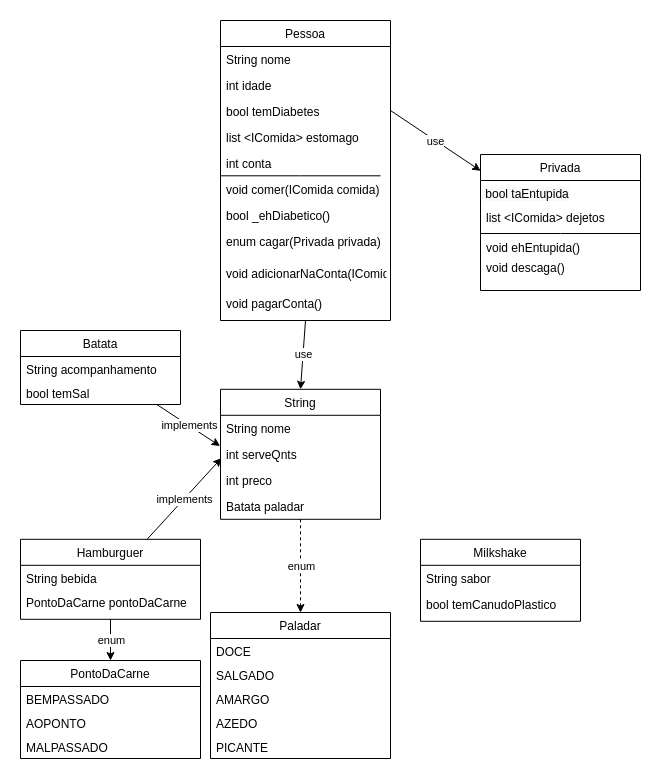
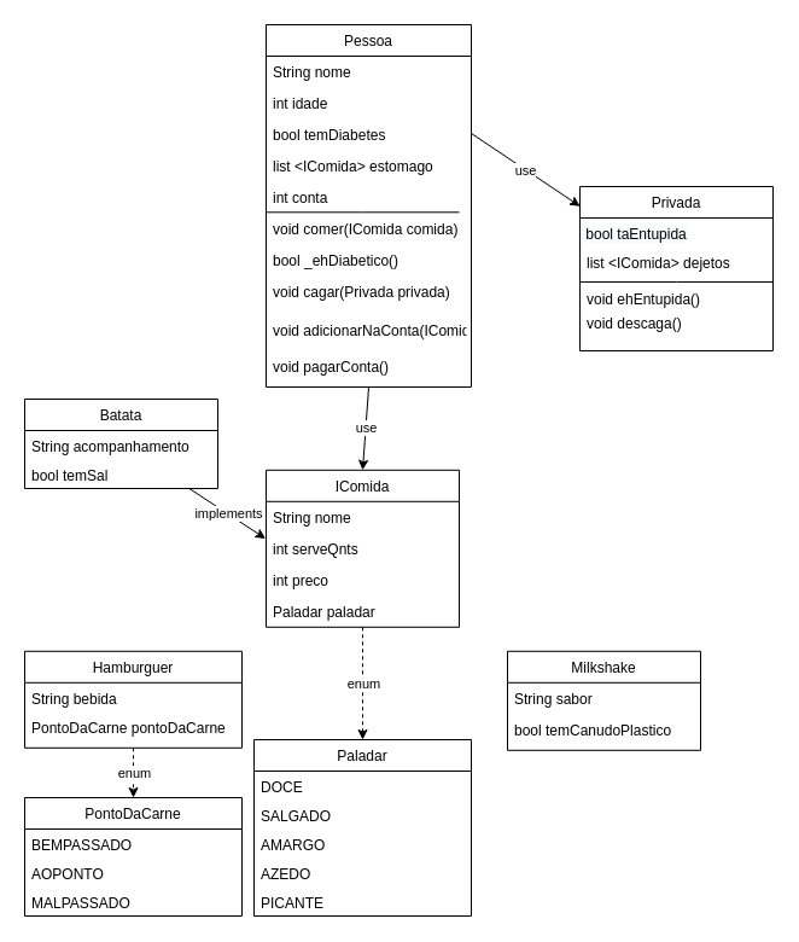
  <mxCell id="0" />
  <mxCell id="1" parent="0" />
- <mxCell id="2" value="String" style="swimlane;fontStyle=0;align=center;verticalAlign=top;childLayout=stackLayout;horizontal=1;startSize=26;horizontalStack=0;resizeParent=1;resizeLast=0;collapsible=1;marginBottom=0;rounded=0;shadow=0;strokeWidth=1;" parent="1" vertex="1"><mxGeometry x="220" y="388.8" width="160" height="130" as="geometry"><mxRectangle x="310" y="770" width="160" height="26" as="alternateBounds" /></mxGeometry></mxCell>
+ <mxCell id="2" value="IComida" style="swimlane;fontStyle=0;align=center;verticalAlign=top;childLayout=stackLayout;horizontal=1;startSize=26;horizontalStack=0;resizeParent=1;resizeLast=0;collapsible=1;marginBottom=0;rounded=0;shadow=0;strokeWidth=1;" parent="1" vertex="1"><mxGeometry x="220" y="388.8" width="160" height="130" as="geometry"><mxRectangle x="310" y="770" width="160" height="26" as="alternateBounds" /></mxGeometry></mxCell>
  <mxCell id="3" value="String nome" style="text;align=left;verticalAlign=top;spacingLeft=4;spacingRight=4;overflow=hidden;rotatable=0;points=[[0,0.5],[1,0.5]];portConstraint=eastwest;rounded=0;shadow=0;html=0;" parent="2" vertex="1"><mxGeometry y="26" width="160" height="26" as="geometry" /></mxCell>
  <mxCell id="4" value="int serveQnts" style="text;align=left;verticalAlign=top;spacingLeft=4;spacingRight=4;overflow=hidden;rotatable=0;points=[[0,0.5],[1,0.5]];portConstraint=eastwest;rounded=0;shadow=0;html=0;" parent="2" vertex="1"><mxGeometry y="52" width="160" height="26" as="geometry" /></mxCell>
  <mxCell id="5" value="int preco" style="text;align=left;verticalAlign=top;spacingLeft=4;spacingRight=4;overflow=hidden;rotatable=0;points=[[0,0.5],[1,0.5]];portConstraint=eastwest;" parent="2" vertex="1"><mxGeometry y="78" width="160" height="26" as="geometry" /></mxCell>
- <mxCell id="6" value="Batata paladar" style="text;align=left;verticalAlign=top;spacingLeft=4;spacingRight=4;overflow=hidden;rotatable=0;points=[[0,0.5],[1,0.5]];portConstraint=eastwest;" parent="2" vertex="1"><mxGeometry y="104" width="160" height="16" as="geometry" /></mxCell>
+ <mxCell id="6" value="Paladar paladar" style="text;align=left;verticalAlign=top;spacingLeft=4;spacingRight=4;overflow=hidden;rotatable=0;points=[[0,0.5],[1,0.5]];portConstraint=eastwest;" parent="2" vertex="1"><mxGeometry y="104" width="160" height="16" as="geometry" /></mxCell>
  <mxCell id="7" value="Hamburguer" style="swimlane;fontStyle=0;align=center;verticalAlign=top;childLayout=stackLayout;horizontal=1;startSize=26;horizontalStack=0;resizeParent=1;resizeLast=0;collapsible=1;marginBottom=0;rounded=0;shadow=0;strokeWidth=1;" parent="1" vertex="1"><mxGeometry x="20" y="538.8" width="180" height="80" as="geometry"><mxRectangle x="130" y="380" width="160" height="26" as="alternateBounds" /></mxGeometry></mxCell>
  <mxCell id="8" value="String bebida" style="text;align=left;verticalAlign=top;spacingLeft=4;spacingRight=4;overflow=hidden;rotatable=0;points=[[0,0.5],[1,0.5]];portConstraint=eastwest;" parent="7" vertex="1"><mxGeometry y="26" width="180" height="24" as="geometry" /></mxCell>
  <mxCell id="9" value="PontoDaCarne pontoDaCarne" style="text;align=left;verticalAlign=top;spacingLeft=4;spacingRight=4;overflow=hidden;rotatable=0;points=[[0,0.5],[1,0.5]];portConstraint=eastwest;" parent="7" vertex="1"><mxGeometry y="50" width="180" height="24" as="geometry" /></mxCell>
  <mxCell id="10" value="Milkshake" style="swimlane;fontStyle=0;align=center;verticalAlign=top;childLayout=stackLayout;horizontal=1;startSize=26;horizontalStack=0;resizeParent=1;resizeLast=0;collapsible=1;marginBottom=0;rounded=0;shadow=0;strokeWidth=1;" parent="1" vertex="1"><mxGeometry x="420" y="538.8" width="160" height="82" as="geometry"><mxRectangle x="130" y="380" width="160" height="26" as="alternateBounds" /></mxGeometry></mxCell>
  <mxCell id="11" value="String sabor" style="text;align=left;verticalAlign=top;spacingLeft=4;spacingRight=4;overflow=hidden;rotatable=0;points=[[0,0.5],[1,0.5]];portConstraint=eastwest;" parent="10" vertex="1"><mxGeometry y="26" width="160" height="26" as="geometry" /></mxCell>
  <mxCell id="12" value="bool temCanudoPlastico" style="text;align=left;verticalAlign=top;spacingLeft=4;spacingRight=4;overflow=hidden;rotatable=0;points=[[0,0.5],[1,0.5]];portConstraint=eastwest;" parent="10" vertex="1"><mxGeometry y="52" width="160" height="26" as="geometry" /></mxCell>
- <mxCell id="13" value="" style="endArrow=classic;html=1;rounded=0;entryX=0.006;entryY=0.646;entryDx=0;entryDy=0;entryPerimeter=0;" parent="1" source="7" target="4" edge="1"><mxGeometry relative="1" as="geometry"><mxPoint x="110" y="463.51" as="sourcePoint" /><mxPoint x="210" y="463.51" as="targetPoint" /></mxGeometry></mxCell>
- <mxCell id="14" value="implements" style="edgeLabel;resizable=0;html=1;align=center;verticalAlign=middle;" parent="13" connectable="0" vertex="1"><mxGeometry relative="1" as="geometry" /></mxCell>
  <mxCell id="15" value="Batata" style="swimlane;fontStyle=0;align=center;verticalAlign=top;childLayout=stackLayout;horizontal=1;startSize=26;horizontalStack=0;resizeParent=1;resizeLast=0;collapsible=1;marginBottom=0;rounded=0;shadow=0;strokeWidth=1;" parent="1" vertex="1"><mxGeometry x="20" y="330" width="160" height="74" as="geometry"><mxRectangle x="130" y="380" width="160" height="26" as="alternateBounds" /></mxGeometry></mxCell>
  <mxCell id="16" value="String acompanhamento" style="text;align=left;verticalAlign=top;spacingLeft=4;spacingRight=4;overflow=hidden;rotatable=0;points=[[0,0.5],[1,0.5]];portConstraint=eastwest;" parent="15" vertex="1"><mxGeometry y="26" width="160" height="24" as="geometry" /></mxCell>
  <mxCell id="17" value="bool temSal" style="text;align=left;verticalAlign=top;spacingLeft=4;spacingRight=4;overflow=hidden;rotatable=0;points=[[0,0.5],[1,0.5]];portConstraint=eastwest;" parent="15" vertex="1"><mxGeometry y="50" width="160" height="24" as="geometry" /></mxCell>
  <mxCell id="18" value="" style="endArrow=classic;html=1;rounded=0;entryX=-0.003;entryY=0.181;entryDx=0;entryDy=0;entryPerimeter=0;" parent="1" source="15" target="4" edge="1"><mxGeometry relative="1" as="geometry"><mxPoint x="60" y="304.71" as="sourcePoint" /><mxPoint x="160.96" y="298.796" as="targetPoint" /></mxGeometry></mxCell>
  <mxCell id="19" value="implements" style="edgeLabel;resizable=0;html=1;align=center;verticalAlign=middle;" parent="18" connectable="0" vertex="1"><mxGeometry relative="1" as="geometry" /></mxCell>
  <mxCell id="20" value="Pessoa" style="swimlane;fontStyle=0;align=center;verticalAlign=top;childLayout=stackLayout;horizontal=1;startSize=26;horizontalStack=0;resizeParent=1;resizeLast=0;collapsible=1;marginBottom=0;rounded=0;shadow=0;strokeWidth=1;" parent="1" vertex="1"><mxGeometry x="220" y="20" width="170" height="300" as="geometry"><mxRectangle x="310" y="770" width="160" height="26" as="alternateBounds" /></mxGeometry></mxCell>
  <mxCell id="21" value="String nome " style="text;align=left;verticalAlign=top;spacingLeft=4;spacingRight=4;overflow=hidden;rotatable=0;points=[[0,0.5],[1,0.5]];portConstraint=eastwest;rounded=0;shadow=0;html=0;" parent="20" vertex="1"><mxGeometry y="26" width="170" height="26" as="geometry" /></mxCell>
  <mxCell id="22" value="int idade" style="text;align=left;verticalAlign=top;spacingLeft=4;spacingRight=4;overflow=hidden;rotatable=0;points=[[0,0.5],[1,0.5]];portConstraint=eastwest;rounded=0;shadow=0;html=0;" parent="20" vertex="1"><mxGeometry y="52" width="170" height="26" as="geometry" /></mxCell>
  <mxCell id="23" value="bool temDiabetes" style="text;align=left;verticalAlign=top;spacingLeft=4;spacingRight=4;overflow=hidden;rotatable=0;points=[[0,0.5],[1,0.5]];portConstraint=eastwest;" parent="20" vertex="1"><mxGeometry y="78" width="170" height="26" as="geometry" /></mxCell>
  <mxCell id="24" value="list &lt;IComida&gt; estomago" style="text;align=left;verticalAlign=top;spacingLeft=4;spacingRight=4;overflow=hidden;rotatable=0;points=[[0,0.5],[1,0.5]];portConstraint=eastwest;" vertex="1" parent="20"><mxGeometry y="104" width="170" height="26" as="geometry" /></mxCell>
  <mxCell id="25" value="int conta" style="text;align=left;verticalAlign=top;spacingLeft=4;spacingRight=4;overflow=hidden;rotatable=0;points=[[0,0.5],[1,0.5]];portConstraint=eastwest;" parent="20" vertex="1"><mxGeometry y="130" width="170" height="26" as="geometry" /></mxCell>
  <mxCell id="26" value="" style="endArrow=none;html=1;rounded=0;" parent="20" edge="1"><mxGeometry width="50" height="50" relative="1" as="geometry"><mxPoint y="155.31" as="sourcePoint" /><mxPoint x="160" y="155.31" as="targetPoint" /><Array as="points"><mxPoint x="80" y="155.31" /></Array></mxGeometry></mxCell>
  <mxCell id="27" value="void comer(IComida comida)" style="text;align=left;verticalAlign=top;spacingLeft=4;spacingRight=4;overflow=hidden;rotatable=0;points=[[0,0.5],[1,0.5]];portConstraint=eastwest;" parent="20" vertex="1"><mxGeometry y="156" width="170" height="26" as="geometry" /></mxCell>
  <mxCell id="28" value="" style="endArrow=classic;html=1;rounded=0;entryX=0.001;entryY=0.12;entryDx=0;entryDy=0;entryPerimeter=0;" parent="20" target="36" edge="1"><mxGeometry relative="1" as="geometry"><mxPoint x="170" y="90" as="sourcePoint" /><mxPoint x="159.29" y="220" as="targetPoint" /></mxGeometry></mxCell>
  <mxCell id="29" value="use" style="edgeLabel;resizable=0;html=1;align=center;verticalAlign=middle;" parent="28" connectable="0" vertex="1"><mxGeometry relative="1" as="geometry" /></mxCell>
  <mxCell id="30" value="bool _ehDiabetico()" style="text;align=left;verticalAlign=top;spacingLeft=4;spacingRight=4;overflow=hidden;rotatable=0;points=[[0,0.5],[1,0.5]];portConstraint=eastwest;" parent="20" vertex="1"><mxGeometry y="182" width="170" height="26" as="geometry" /></mxCell>
- <mxCell id="31" value="enum cagar(Privada privada)" style="text;align=left;verticalAlign=top;spacingLeft=4;spacingRight=4;overflow=hidden;rotatable=0;points=[[0,0.5],[1,0.5]];portConstraint=eastwest;" parent="20" vertex="1"><mxGeometry y="208" width="170" height="32" as="geometry" /></mxCell>
+ <mxCell id="31" value="void cagar(Privada privada)" style="text;align=left;verticalAlign=top;spacingLeft=4;spacingRight=4;overflow=hidden;rotatable=0;points=[[0,0.5],[1,0.5]];portConstraint=eastwest;" parent="20" vertex="1"><mxGeometry y="208" width="170" height="32" as="geometry" /></mxCell>
  <mxCell id="32" value="void adicionarNaConta(IComida comida)" style="text;align=left;verticalAlign=top;spacingLeft=4;spacingRight=4;overflow=hidden;rotatable=0;points=[[0,0.5],[1,0.5]];portConstraint=eastwest;" vertex="1" parent="20"><mxGeometry y="240" width="170" height="30" as="geometry" /></mxCell>
  <mxCell id="33" value="void pagarConta()" style="text;align=left;verticalAlign=top;spacingLeft=4;spacingRight=4;overflow=hidden;rotatable=0;points=[[0,0.5],[1,0.5]];portConstraint=eastwest;" vertex="1" parent="20"><mxGeometry y="270" width="170" height="22" as="geometry" /></mxCell>
  <mxCell id="34" value="" style="endArrow=classic;html=1;rounded=0;entryX=0.5;entryY=0;entryDx=0;entryDy=0;exitX=0.5;exitY=1;exitDx=0;exitDy=0;" parent="1" source="20" target="2" edge="1"><mxGeometry relative="1" as="geometry"><mxPoint x="299.997" y="310" as="sourcePoint" /><mxPoint x="300" y="410" as="targetPoint" /></mxGeometry></mxCell>
  <mxCell id="35" value="use" style="edgeLabel;resizable=0;html=1;align=center;verticalAlign=middle;" parent="34" connectable="0" vertex="1"><mxGeometry relative="1" as="geometry" /></mxCell>
  <mxCell id="36" value="Privada" style="swimlane;fontStyle=0;align=center;verticalAlign=top;childLayout=stackLayout;horizontal=1;startSize=26;horizontalStack=0;resizeParent=1;resizeLast=0;collapsible=1;marginBottom=0;rounded=0;shadow=0;strokeWidth=1;" parent="1" vertex="1"><mxGeometry x="480" y="154" width="160" height="136" as="geometry"><mxRectangle x="310" y="770" width="160" height="26" as="alternateBounds" /></mxGeometry></mxCell>
  <mxCell id="37" value="" style="endArrow=none;html=1;rounded=0;" parent="36" edge="1"><mxGeometry width="50" height="50" relative="1" as="geometry"><mxPoint y="79" as="sourcePoint" /><mxPoint x="160" y="79" as="targetPoint" /><Array as="points"><mxPoint x="80" y="79" /></Array></mxGeometry></mxCell>
  <mxCell id="38" value="&lt;span style=&quot;color: rgb(0, 0, 0); font-family: Helvetica; font-size: 12px; font-style: normal; font-variant-ligatures: normal; font-variant-caps: normal; font-weight: 400; letter-spacing: normal; orphans: 2; text-align: left; text-indent: 0px; text-transform: none; widows: 2; word-spacing: 0px; -webkit-text-stroke-width: 0px; background-color: rgb(248, 249, 250); text-decoration-thickness: initial; text-decoration-style: initial; text-decoration-color: initial; float: none; display: inline !important;&quot;&gt;&amp;nbsp;bool taEntupida&lt;/span&gt;" style="text;whiteSpace=wrap;html=1;" vertex="1" parent="36"><mxGeometry y="26" width="160" height="24" as="geometry" /></mxCell>
  <mxCell id="39" value="list &lt;IComida&gt; dejetos" style="text;align=left;verticalAlign=top;spacingLeft=4;spacingRight=4;overflow=hidden;rotatable=0;points=[[0,0.5],[1,0.5]];portConstraint=eastwest;" parent="36" vertex="1"><mxGeometry y="50" width="160" height="30" as="geometry" /></mxCell>
  <mxCell id="40" value="void ehEntupida()" style="text;align=left;verticalAlign=top;spacingLeft=4;spacingRight=4;overflow=hidden;rotatable=0;points=[[0,0.5],[1,0.5]];portConstraint=eastwest;" parent="36" vertex="1"><mxGeometry y="80" width="160" height="20" as="geometry" /></mxCell>
  <mxCell id="41" value="void descaga()" style="text;align=left;verticalAlign=top;spacingLeft=4;spacingRight=4;overflow=hidden;rotatable=0;points=[[0,0.5],[1,0.5]];portConstraint=eastwest;" parent="36" vertex="1"><mxGeometry y="100" width="160" height="28" as="geometry" /></mxCell>
  <mxCell id="42" value="PontoDaCarne" style="swimlane;fontStyle=0;align=center;verticalAlign=top;childLayout=stackLayout;horizontal=1;startSize=26;horizontalStack=0;resizeParent=1;resizeLast=0;collapsible=1;marginBottom=0;rounded=0;shadow=0;strokeWidth=1;" vertex="1" parent="1"><mxGeometry x="20" y="660" width="180" height="98" as="geometry"><mxRectangle x="130" y="380" width="160" height="26" as="alternateBounds" /></mxGeometry></mxCell>
  <mxCell id="43" value="BEMPASSADO" style="text;align=left;verticalAlign=top;spacingLeft=4;spacingRight=4;overflow=hidden;rotatable=0;points=[[0,0.5],[1,0.5]];portConstraint=eastwest;" vertex="1" parent="42"><mxGeometry y="26" width="180" height="24" as="geometry" /></mxCell>
  <mxCell id="44" value="AOPONTO" style="text;align=left;verticalAlign=top;spacingLeft=4;spacingRight=4;overflow=hidden;rotatable=0;points=[[0,0.5],[1,0.5]];portConstraint=eastwest;" vertex="1" parent="42"><mxGeometry y="50" width="180" height="24" as="geometry" /></mxCell>
  <mxCell id="45" value="MALPASSADO" style="text;align=left;verticalAlign=top;spacingLeft=4;spacingRight=4;overflow=hidden;rotatable=0;points=[[0,0.5],[1,0.5]];portConstraint=eastwest;" vertex="1" parent="42"><mxGeometry y="74" width="180" height="24" as="geometry" /></mxCell>
- <mxCell id="46" value="" style="endArrow=classic;html=1;rounded=0;entryX=0.5;entryY=0;entryDx=0;entryDy=0;exitX=0.5;exitY=1;exitDx=0;exitDy=0;" edge="1" parent="1" source="7" target="42"><mxGeometry relative="1" as="geometry"><mxPoint x="100" y="620" as="sourcePoint" /><mxPoint x="240" y="640" as="targetPoint" /></mxGeometry></mxCell>
+ <mxCell id="46" value="" style="endArrow=classic;html=1;rounded=0;entryX=0.5;entryY=0;entryDx=0;entryDy=0;exitX=0.5;exitY=1;exitDx=0;exitDy=0;dashed=1;" edge="1" parent="1" source="7" target="42"><mxGeometry relative="1" as="geometry"><mxPoint x="100" y="620" as="sourcePoint" /><mxPoint x="240" y="640" as="targetPoint" /></mxGeometry></mxCell>
  <mxCell id="47" value="enum" style="edgeLabel;resizable=0;html=1;align=center;verticalAlign=middle;" connectable="0" vertex="1" parent="46"><mxGeometry relative="1" as="geometry" /></mxCell>
  <mxCell id="48" value="Paladar" style="swimlane;fontStyle=0;align=center;verticalAlign=top;childLayout=stackLayout;horizontal=1;startSize=26;horizontalStack=0;resizeParent=1;resizeLast=0;collapsible=1;marginBottom=0;rounded=0;shadow=0;strokeWidth=1;" vertex="1" parent="1"><mxGeometry x="210" y="612" width="180" height="146" as="geometry"><mxRectangle x="130" y="380" width="160" height="26" as="alternateBounds" /></mxGeometry></mxCell>
  <mxCell id="49" value="DOCE" style="text;align=left;verticalAlign=top;spacingLeft=4;spacingRight=4;overflow=hidden;rotatable=0;points=[[0,0.5],[1,0.5]];portConstraint=eastwest;" vertex="1" parent="48"><mxGeometry y="26" width="180" height="24" as="geometry" /></mxCell>
  <mxCell id="50" value="SALGADO" style="text;align=left;verticalAlign=top;spacingLeft=4;spacingRight=4;overflow=hidden;rotatable=0;points=[[0,0.5],[1,0.5]];portConstraint=eastwest;" vertex="1" parent="48"><mxGeometry y="50" width="180" height="24" as="geometry" /></mxCell>
  <mxCell id="51" value="AMARGO" style="text;align=left;verticalAlign=top;spacingLeft=4;spacingRight=4;overflow=hidden;rotatable=0;points=[[0,0.5],[1,0.5]];portConstraint=eastwest;" vertex="1" parent="48"><mxGeometry y="74" width="180" height="24" as="geometry" /></mxCell>
  <mxCell id="52" value="AZEDO" style="text;align=left;verticalAlign=top;spacingLeft=4;spacingRight=4;overflow=hidden;rotatable=0;points=[[0,0.5],[1,0.5]];portConstraint=eastwest;" vertex="1" parent="48"><mxGeometry y="98" width="180" height="24" as="geometry" /></mxCell>
  <mxCell id="53" value="PICANTE" style="text;align=left;verticalAlign=top;spacingLeft=4;spacingRight=4;overflow=hidden;rotatable=0;points=[[0,0.5],[1,0.5]];portConstraint=eastwest;" vertex="1" parent="48"><mxGeometry y="122" width="180" height="24" as="geometry" /></mxCell>
  <mxCell id="54" value="" style="endArrow=classic;html=1;rounded=0;entryX=0.5;entryY=0;entryDx=0;entryDy=0;exitX=0.5;exitY=1;exitDx=0;exitDy=0;dashed=1;" edge="1" parent="1" source="2" target="48"><mxGeometry relative="1" as="geometry"><mxPoint x="330" y="550" as="sourcePoint" /><mxPoint x="299.58" y="571.2" as="targetPoint" /></mxGeometry></mxCell>
  <mxCell id="55" value="enum" style="edgeLabel;resizable=0;html=1;align=center;verticalAlign=middle;" connectable="0" vertex="1" parent="54"><mxGeometry relative="1" as="geometry" /></mxCell>
